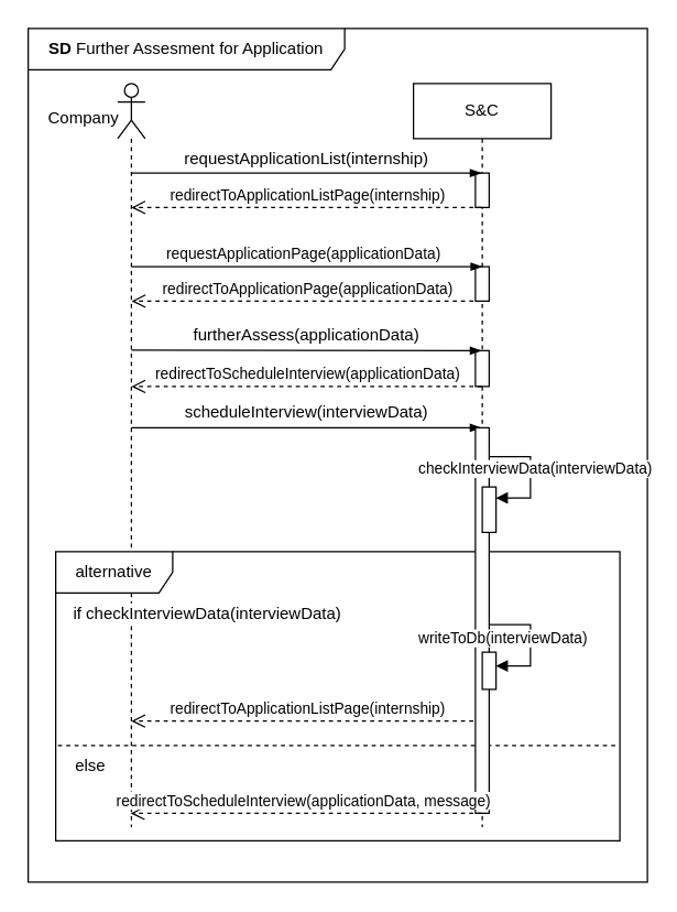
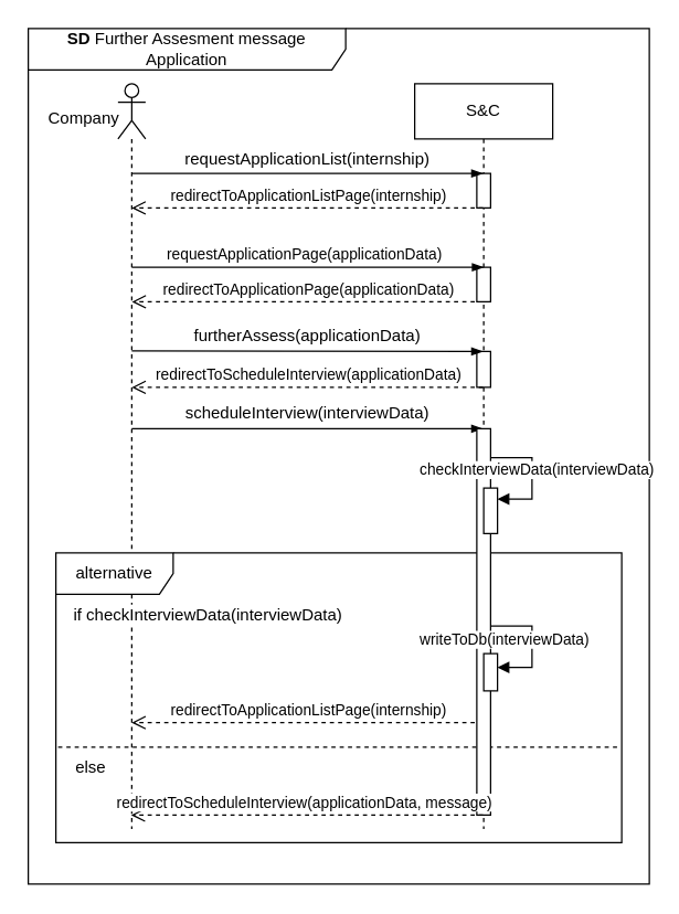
  <mxCell id="0" />
  <mxCell id="1" parent="0" />
  <mxCell id="2" value="" style="shape=umlLifeline;perimeter=lifelinePerimeter;whiteSpace=wrap;html=1;container=1;dropTarget=0;collapsible=0;recursiveResize=0;outlineConnect=0;portConstraint=eastwest;newEdgeStyle={&quot;curved&quot;:0,&quot;rounded&quot;:0};participant=umlActor;" parent="1" vertex="1"><mxGeometry x="85" y="60" width="20" height="540" as="geometry" /></mxCell>
  <mxCell id="3" value="alternative" style="shape=umlFrame;whiteSpace=wrap;html=1;pointerEvents=0;width=85;height=30;" parent="1" vertex="1"><mxGeometry x="40" y="400" width="410" height="210" as="geometry" /></mxCell>
  <mxCell id="4" value="S&amp;amp;C" style="shape=umlLifeline;perimeter=lifelinePerimeter;whiteSpace=wrap;html=1;container=1;dropTarget=0;collapsible=0;recursiveResize=0;outlineConnect=0;portConstraint=eastwest;newEdgeStyle={&quot;edgeStyle&quot;:&quot;elbowEdgeStyle&quot;,&quot;elbow&quot;:&quot;vertical&quot;,&quot;curved&quot;:0,&quot;rounded&quot;:0};" parent="1" vertex="1"><mxGeometry x="300" y="60" width="100" height="540" as="geometry" /></mxCell>
  <mxCell id="5" value="" style="html=1;points=[[0,0,0,0,5],[0,1,0,0,-5],[1,0,0,0,5],[1,1,0,0,-5]];perimeter=orthogonalPerimeter;outlineConnect=0;targetShapes=umlLifeline;portConstraint=eastwest;newEdgeStyle={&quot;curved&quot;:0,&quot;rounded&quot;:0};" vertex="1" parent="4"><mxGeometry x="45" y="65" width="10" height="25" as="geometry" /></mxCell>
  <mxCell id="6" value="" style="html=1;points=[[0,0,0,0,5],[0,1,0,0,-5],[1,0,0,0,5],[1,1,0,0,-5]];perimeter=orthogonalPerimeter;outlineConnect=0;targetShapes=umlLifeline;portConstraint=eastwest;newEdgeStyle={&quot;curved&quot;:0,&quot;rounded&quot;:0};" vertex="1" parent="4"><mxGeometry x="45" y="194" width="10" height="26" as="geometry" /></mxCell>
  <mxCell id="7" value="Company" style="text;html=1;align=center;verticalAlign=middle;resizable=0;points=[];autosize=1;strokeColor=none;fillColor=none;" parent="1" vertex="1"><mxGeometry x="25" y="70" width="70" height="30" as="geometry" /></mxCell>
  <mxCell id="8" value="" style="edgeStyle=elbowEdgeStyle;fontSize=12;html=1;endArrow=blockThin;endFill=1;rounded=0;" parent="1" target="4" edge="1"><mxGeometry width="160" relative="1" as="geometry"><mxPoint x="95.115" y="125" as="sourcePoint" /><mxPoint x="310" y="125" as="targetPoint" /><Array as="points"><mxPoint x="210" y="125" /></Array></mxGeometry></mxCell>
  <mxCell id="9" value="requestApplicationList(internship)" style="text;html=1;align=center;verticalAlign=middle;resizable=0;points=[];autosize=1;strokeColor=none;fillColor=none;" parent="1" vertex="1"><mxGeometry x="122" y="100" width="200" height="30" as="geometry" /></mxCell>
  <mxCell id="10" value="redirectToScheduleInterview(applicationData)" style="html=1;verticalAlign=bottom;endArrow=open;dashed=1;endSize=8;curved=0;rounded=0;" parent="1" edge="1"><mxGeometry x="-0.003" relative="1" as="geometry"><mxPoint x="349.5" y="280" as="sourcePoint" /><mxPoint x="95.003" y="280" as="targetPoint" /><mxPoint as="offset" /><Array as="points"><mxPoint x="200.17" y="280" /></Array></mxGeometry></mxCell>
  <mxCell id="11" value="requestApplicationPage(applicationData)" style="html=1;verticalAlign=bottom;endArrow=open;dashed=1;endSize=8;curved=0;rounded=0;" parent="1" edge="1"><mxGeometry x="1" y="-127" relative="1" as="geometry"><mxPoint x="95" y="168.01" as="sourcePoint" /><mxPoint x="95.115" y="168" as="targetPoint" /><Array as="points" /><mxPoint x="114" y="-102" as="offset" /></mxGeometry></mxCell>
  <mxCell id="12" value="" style="edgeStyle=elbowEdgeStyle;fontSize=12;html=1;endArrow=blockThin;endFill=1;rounded=0;elbow=vertical;" parent="1" edge="1"><mxGeometry width="160" relative="1" as="geometry"><mxPoint x="95" y="253.67" as="sourcePoint" /><mxPoint x="349.5" y="253.429" as="targetPoint" /></mxGeometry></mxCell>
  <mxCell id="13" value="furtherAssess(applicationData)" style="text;html=1;align=center;verticalAlign=middle;resizable=0;points=[];autosize=1;strokeColor=none;fillColor=none;" parent="1" vertex="1"><mxGeometry x="127" y="228" width="190" height="30" as="geometry" /></mxCell>
  <mxCell id="14" value="" style="edgeStyle=elbowEdgeStyle;fontSize=12;html=1;endArrow=blockThin;endFill=1;rounded=0;" parent="1" edge="1"><mxGeometry width="160" relative="1" as="geometry"><mxPoint x="95" y="310" as="sourcePoint" /><mxPoint x="349.5" y="310" as="targetPoint" /><Array as="points"><mxPoint x="300" y="294" /></Array></mxGeometry></mxCell>
  <mxCell id="15" value="scheduleInterview(interviewData)" style="text;html=1;align=center;verticalAlign=middle;resizable=0;points=[];autosize=1;strokeColor=none;fillColor=none;" parent="1" vertex="1"><mxGeometry x="122" y="284" width="200" height="30" as="geometry" /></mxCell>
  <mxCell id="16" value="redirectToApplicationPage(applicationData)" style="html=1;verticalAlign=bottom;endArrow=open;dashed=1;endSize=8;curved=0;rounded=0;" parent="1" edge="1"><mxGeometry x="-0.001" relative="1" as="geometry"><mxPoint x="349.5" y="218" as="sourcePoint" /><mxPoint x="95.115" y="218" as="targetPoint" /><Array as="points"><mxPoint x="220.5" y="218" /></Array><mxPoint as="offset" /></mxGeometry></mxCell>
  <mxCell id="17" value="redirectToApplicationListPage(internship)" style="html=1;verticalAlign=bottom;endArrow=open;dashed=1;endSize=8;curved=0;rounded=0;" parent="1" edge="1"><mxGeometry relative="1" as="geometry"><mxPoint x="349.5" y="150" as="sourcePoint" /><mxPoint x="94.929" y="150" as="targetPoint" /><Array as="points"><mxPoint x="220" y="150" /></Array></mxGeometry></mxCell>
  <mxCell id="18" value="if checkInterviewData(interviewData)" style="text;html=1;align=center;verticalAlign=middle;resizable=0;points=[];autosize=1;strokeColor=none;fillColor=none;labelBackgroundColor=default;" parent="1" vertex="1"><mxGeometry x="40" y="430" width="220" height="30" as="geometry" /></mxCell>
  <mxCell id="19" value="else" style="text;html=1;align=center;verticalAlign=middle;resizable=0;points=[];autosize=1;strokeColor=none;fillColor=none;labelBackgroundColor=default;" parent="1" vertex="1"><mxGeometry x="40" y="541" width="50" height="30" as="geometry" /></mxCell>
  <mxCell id="20" value="" style="endArrow=none;dashed=1;html=1;rounded=0;exitX=0.004;exitY=0.635;exitDx=0;exitDy=0;exitPerimeter=0;entryX=0.996;entryY=0.635;entryDx=0;entryDy=0;entryPerimeter=0;" parent="1" edge="1"><mxGeometry width="50" height="50" relative="1" as="geometry"><mxPoint x="41.64" y="540.7" as="sourcePoint" /><mxPoint x="448.36" y="540.7" as="targetPoint" /></mxGeometry></mxCell>
  <mxCell id="21" value="redirectToApplicationListPage(internship)" style="html=1;verticalAlign=bottom;endArrow=open;dashed=1;endSize=8;curved=0;rounded=0;" parent="1" edge="1"><mxGeometry x="-0.003" relative="1" as="geometry"><mxPoint x="349.5" y="523" as="sourcePoint" /><mxPoint x="94.929" y="523" as="targetPoint" /><mxPoint as="offset" /></mxGeometry></mxCell>
- <mxCell id="22" value="&lt;b&gt;SD&lt;/b&gt; Further Assesment for Application" style="shape=umlFrame;whiteSpace=wrap;html=1;pointerEvents=0;width=230;height=30;" parent="1" vertex="1"><mxGeometry x="20" width="450" height="620" as="geometry" y="20" /></mxCell>
+ <mxCell id="22" value="&lt;b&gt;SD&lt;/b&gt; Further Assesment message Application" style="shape=umlFrame;whiteSpace=wrap;html=1;pointerEvents=0;width=230;height=30;" parent="1" vertex="1"><mxGeometry x="20" width="450" height="620" as="geometry" y="20" /></mxCell>
  <mxCell id="23" value="" style="html=1;points=[[0,0,0,0,5],[0,1,0,0,-5],[1,0,0,0,5],[1,1,0,0,-5]];perimeter=orthogonalPerimeter;outlineConnect=0;targetShapes=umlLifeline;portConstraint=eastwest;newEdgeStyle={&quot;curved&quot;:0,&quot;rounded&quot;:0};" vertex="1" parent="1"><mxGeometry x="345" y="193" width="10" height="25" as="geometry" /></mxCell>
  <mxCell id="24" value="" style="edgeStyle=elbowEdgeStyle;fontSize=12;html=1;endArrow=blockThin;endFill=1;rounded=0;" parent="1" edge="1"><mxGeometry width="160" relative="1" as="geometry"><mxPoint x="95.115" y="193" as="sourcePoint" /><mxPoint x="350" y="193" as="targetPoint" /></mxGeometry></mxCell>
  <mxCell id="25" value="" style="html=1;points=[[0,0,0,0,5],[0,1,0,0,-5],[1,0,0,0,5],[1,1,0,0,-5]];perimeter=orthogonalPerimeter;outlineConnect=0;targetShapes=umlLifeline;portConstraint=eastwest;newEdgeStyle={&quot;curved&quot;:0,&quot;rounded&quot;:0};" vertex="1" parent="1"><mxGeometry x="345" y="310" width="10" height="280" as="geometry" /></mxCell>
  <mxCell id="26" value="redirectToScheduleInterview(applicationData, message)" style="html=1;verticalAlign=bottom;endArrow=open;dashed=1;endSize=8;curved=0;rounded=0;" parent="1" edge="1"><mxGeometry x="0.016" relative="1" as="geometry"><mxPoint x="349.5" y="590" as="sourcePoint" /><mxPoint x="94.5" y="590" as="targetPoint" /><mxPoint as="offset" /></mxGeometry></mxCell>
  <mxCell id="27" value="" style="html=1;points=[[0,0,0,0,5],[0,1,0,0,-5],[1,0,0,0,5],[1,1,0,0,-5]];perimeter=orthogonalPerimeter;outlineConnect=0;targetShapes=umlLifeline;portConstraint=eastwest;newEdgeStyle={&quot;curved&quot;:0,&quot;rounded&quot;:0};" vertex="1" parent="1"><mxGeometry x="350" y="473" width="10" height="27" as="geometry" /></mxCell>
  <mxCell id="28" value="writeToDb(interviewData)" style="html=1;align=left;spacingLeft=2;endArrow=block;rounded=0;edgeStyle=orthogonalEdgeStyle;curved=0;rounded=0;" parent="1" edge="1"><mxGeometry x="-1" y="-56" relative="1" as="geometry"><mxPoint x="355" y="453" as="sourcePoint" /><Array as="points"><mxPoint x="385" y="483" /></Array><mxPoint x="360" y="483" as="targetPoint" /><mxPoint x="-55" y="-46" as="offset" /></mxGeometry></mxCell>
  <mxCell id="29" value="" style="html=1;points=[[0,0,0,0,5],[0,1,0,0,-5],[1,0,0,0,5],[1,1,0,0,-5]];perimeter=orthogonalPerimeter;outlineConnect=0;targetShapes=umlLifeline;portConstraint=eastwest;newEdgeStyle={&quot;curved&quot;:0,&quot;rounded&quot;:0};" parent="1" vertex="1"><mxGeometry x="350" y="353" width="10" height="33" as="geometry" /></mxCell>
  <mxCell id="30" value="checkInterviewData(interviewData)" style="html=1;align=left;spacingLeft=2;endArrow=block;rounded=0;edgeStyle=orthogonalEdgeStyle;curved=0;rounded=0;" parent="1" edge="1"><mxGeometry x="-1" y="-56" relative="1" as="geometry"><mxPoint x="355" y="331" as="sourcePoint" /><Array as="points"><mxPoint x="385" y="361" /></Array><mxPoint x="360" y="361" as="targetPoint" /><mxPoint x="-55" y="-47" as="offset" /></mxGeometry></mxCell>
